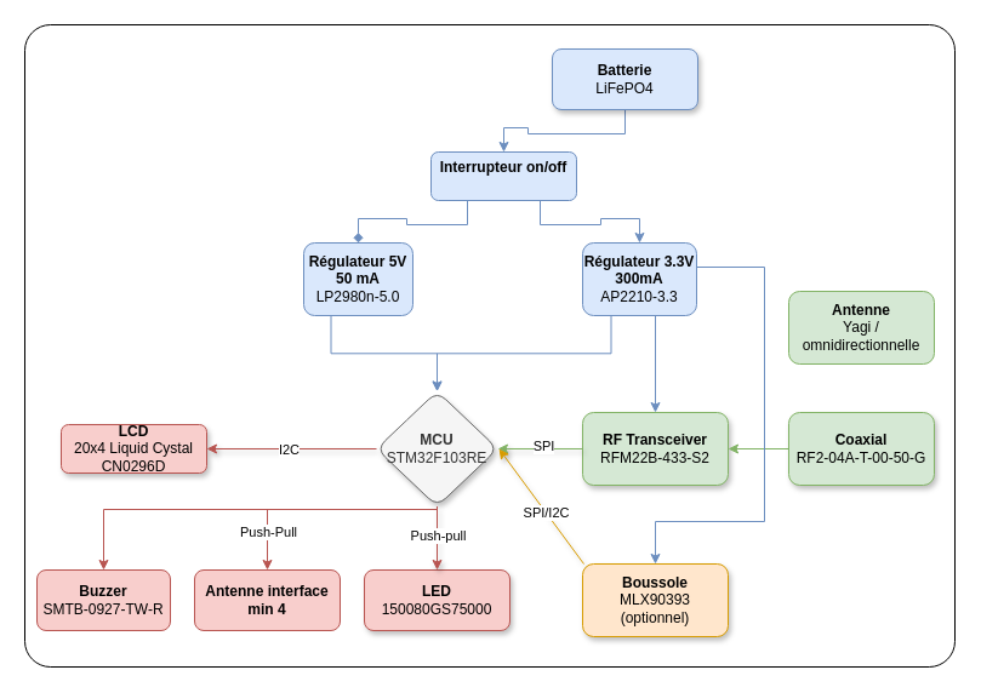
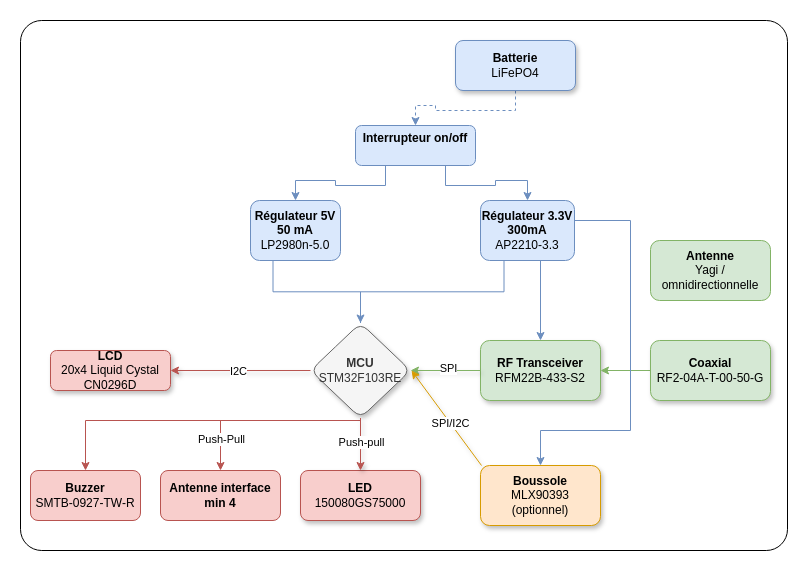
  <mxCell id="0" />
  <mxCell id="1" parent="0" />
  <mxCell id="2" value="" style="rounded=1;whiteSpace=wrap;html=1;imageWidth=24;arcSize=4;" parent="1" vertex="1"><mxGeometry x="20" y="20" width="767" height="530" as="geometry" /></mxCell>
  <mxCell id="3" style="edgeStyle=orthogonalEdgeStyle;rounded=0;orthogonalLoop=1;jettySize=auto;html=1;exitX=0.5;exitY=1;exitDx=0;exitDy=0;fillColor=#f8cecc;strokeColor=#b85450;" parent="1" source="6" target="30" edge="1"><mxGeometry relative="1" as="geometry"><Array as="points"><mxPoint x="360" y="420" /><mxPoint x="220" y="420" /></Array></mxGeometry></mxCell>
  <mxCell id="4" value="Push-Pull" style="edgeLabel;html=1;align=center;verticalAlign=middle;resizable=0;points=[];" parent="3" vertex="1" connectable="0"><mxGeometry x="0.675" relative="1" as="geometry"><mxPoint as="offset" /></mxGeometry></mxCell>
  <mxCell id="5" style="edgeStyle=orthogonalEdgeStyle;rounded=0;orthogonalLoop=1;jettySize=auto;html=1;exitX=0.5;exitY=1;exitDx=0;exitDy=0;entryX=0.5;entryY=0;entryDx=0;entryDy=0;fillColor=#f8cecc;strokeColor=#b85450;" parent="1" source="6" target="34" edge="1"><mxGeometry relative="1" as="geometry"><Array as="points"><mxPoint x="360" y="420" /><mxPoint x="85" y="420" /></Array></mxGeometry></mxCell>
  <mxCell id="6" value="&lt;b&gt;MCU&lt;/b&gt;&lt;br&gt;&lt;div&gt;STM32F103RE&lt;/div&gt;" style="rhombus;whiteSpace=wrap;html=1;rounded=1;shadow=1;fillColor=#f5f5f5;fontColor=#333333;strokeColor=#666666;" parent="1" vertex="1"><mxGeometry x="310" y="322.5" width="100" height="95" as="geometry" /></mxCell>
  <mxCell id="7" value="&lt;div&gt;&lt;b&gt;RF Transceiver&lt;/b&gt;&lt;/div&gt;RFM22B-433-S2" style="rounded=1;whiteSpace=wrap;html=1;fillColor=#d5e8d4;strokeColor=#82b366;shadow=1;" parent="1" vertex="1"><mxGeometry x="480" y="340" width="120" height="60" as="geometry" /></mxCell>
  <mxCell id="8" style="edgeStyle=orthogonalEdgeStyle;rounded=0;orthogonalLoop=1;jettySize=auto;html=1;exitX=0;exitY=0.5;exitDx=0;exitDy=0;entryX=1;entryY=0.5;entryDx=0;entryDy=0;fillColor=#d5e8d4;strokeColor=#82b366;" parent="1" source="9" target="7" edge="1"><mxGeometry relative="1" as="geometry" /></mxCell>
  <mxCell id="9" value="&lt;b&gt;Coaxial&lt;/b&gt;&lt;div&gt;RF2-04A-T-00-50-G&lt;br&gt;&lt;/div&gt;" style="rounded=1;whiteSpace=wrap;html=1;fillColor=#d5e8d4;strokeColor=#82b366;shadow=1;" parent="1" vertex="1"><mxGeometry x="650" y="340" width="120" height="60" as="geometry" /></mxCell>
  <mxCell id="10" value="&lt;b&gt;LCD&lt;/b&gt;&lt;div&gt;20x4 Liquid Cystal&lt;/div&gt;&lt;div&gt;CN0296D&lt;/div&gt;" style="rounded=1;whiteSpace=wrap;html=1;fillColor=#f8cecc;strokeColor=#b85450;shadow=1;" parent="1" vertex="1"><mxGeometry x="50" y="350" width="120" height="40" as="geometry" /></mxCell>
  <mxCell id="11" style="edgeStyle=orthogonalEdgeStyle;rounded=0;orthogonalLoop=1;jettySize=auto;html=1;exitX=0.5;exitY=1;exitDx=0;exitDy=0;" parent="1" source="10" target="10" edge="1"><mxGeometry relative="1" as="geometry" /></mxCell>
  <mxCell id="12" value="" style="endArrow=classic;html=1;rounded=0;entryX=1;entryY=0.5;entryDx=0;entryDy=0;exitX=0;exitY=0.5;exitDx=0;exitDy=0;fillColor=#f8cecc;strokeColor=#b85450;shadow=1;" parent="1" source="6" target="10" edge="1"><mxGeometry width="50" height="50" relative="1" as="geometry"><mxPoint x="350" y="420" as="sourcePoint" /><mxPoint x="400" y="370" as="targetPoint" /></mxGeometry></mxCell>
  <mxCell id="13" value="I2C" style="edgeLabel;html=1;align=center;verticalAlign=middle;resizable=0;points=[];" parent="12" vertex="1" connectable="0"><mxGeometry x="0.046" relative="1" as="geometry"><mxPoint as="offset" /></mxGeometry></mxCell>
- <mxCell id="14" style="edgeStyle=orthogonalEdgeStyle;rounded=0;orthogonalLoop=1;jettySize=auto;html=1;exitX=0.5;exitY=1;exitDx=0;exitDy=0;fillColor=#dae8fc;strokeColor=#6c8ebf;" parent="1" source="15" target="33" edge="1"><mxGeometry relative="1" as="geometry" /></mxCell>
+ <mxCell id="14" style="edgeStyle=orthogonalEdgeStyle;rounded=0;orthogonalLoop=1;jettySize=auto;html=1;exitX=0.5;exitY=1;exitDx=0;exitDy=0;fillColor=#dae8fc;strokeColor=#6c8ebf;dashed=1;" parent="1" source="15" target="33" edge="1"><mxGeometry relative="1" as="geometry" /></mxCell>
  <mxCell id="15" value="&lt;b&gt;Batterie&lt;/b&gt;&lt;div&gt;LiFePO4&lt;/div&gt;" style="rounded=1;whiteSpace=wrap;html=1;fillColor=#dae8fc;strokeColor=#6c8ebf;shadow=1;" parent="1" vertex="1"><mxGeometry x="455" y="40" width="120" height="50" as="geometry" /></mxCell>
  <mxCell id="16" value="&lt;b&gt;LED&lt;/b&gt;&lt;div&gt;150080GS75000&lt;br&gt;&lt;/div&gt;" style="rounded=1;whiteSpace=wrap;html=1;fillColor=#f8cecc;strokeColor=#b85450;shadow=1;" parent="1" vertex="1"><mxGeometry x="300" y="470" width="120" height="50" as="geometry" /></mxCell>
  <mxCell id="17" value="" style="endArrow=classic;html=1;rounded=0;entryX=0.5;entryY=0;entryDx=0;entryDy=0;exitX=0.5;exitY=1;exitDx=0;exitDy=0;fillColor=#f8cecc;strokeColor=#b85450;shadow=1;" parent="1" source="6" target="16" edge="1"><mxGeometry width="50" height="50" relative="1" as="geometry"><mxPoint x="350" y="420" as="sourcePoint" /><mxPoint x="400" y="370" as="targetPoint" /></mxGeometry></mxCell>
  <mxCell id="18" value="Push-pull" style="edgeLabel;html=1;align=center;verticalAlign=middle;resizable=0;points=[];" parent="17" vertex="1" connectable="0"><mxGeometry x="-0.103" relative="1" as="geometry"><mxPoint as="offset" /></mxGeometry></mxCell>
  <mxCell id="19" value="&lt;b&gt;Boussole&lt;/b&gt;&lt;div&gt;MLX90393&lt;br&gt;&lt;/div&gt;&lt;div&gt;(optionnel)&lt;/div&gt;" style="rounded=1;whiteSpace=wrap;html=1;fillColor=#ffe6cc;strokeColor=#d79b00;shadow=1;" parent="1" vertex="1"><mxGeometry x="480" y="465" width="120" height="60" as="geometry" /></mxCell>
  <mxCell id="20" value="" style="endArrow=classic;html=1;rounded=0;entryX=1;entryY=0.5;entryDx=0;entryDy=0;exitX=0;exitY=0.5;exitDx=0;exitDy=0;fillColor=#d5e8d4;strokeColor=#82b366;shadow=1;" parent="1" source="7" target="6" edge="1"><mxGeometry width="50" height="50" relative="1" as="geometry"><mxPoint x="230" y="340" as="sourcePoint" /><mxPoint x="280" y="290" as="targetPoint" /></mxGeometry></mxCell>
  <mxCell id="21" value="SPI" style="edgeLabel;html=1;align=center;verticalAlign=middle;resizable=0;points=[];" parent="20" vertex="1" connectable="0"><mxGeometry x="-0.051" y="-3" relative="1" as="geometry"><mxPoint as="offset" /></mxGeometry></mxCell>
  <mxCell id="22" value="" style="endArrow=classic;html=1;rounded=0;exitX=0;exitY=0;exitDx=0;exitDy=0;entryX=1;entryY=0.5;entryDx=0;entryDy=0;fillColor=#ffe6cc;strokeColor=#d79b00;shadow=1;" parent="1" edge="1"><mxGeometry width="50" height="50" relative="1" as="geometry"><mxPoint x="481" y="465" as="sourcePoint" /><mxPoint x="411" y="370" as="targetPoint" /></mxGeometry></mxCell>
  <mxCell id="23" value="SPI/I2C" style="edgeLabel;html=1;align=center;verticalAlign=middle;resizable=0;points=[];" parent="22" vertex="1" connectable="0"><mxGeometry x="-0.105" relative="1" as="geometry"><mxPoint as="offset" /></mxGeometry></mxCell>
- <mxCell id="24" style="edgeStyle=orthogonalEdgeStyle;rounded=0;orthogonalLoop=1;jettySize=auto;html=1;exitX=0.25;exitY=1;exitDx=0;exitDy=0;entryX=0.5;entryY=0;entryDx=0;entryDy=0;fillColor=#dae8fc;strokeColor=#6c8ebf;" parent="1" source="27" target="6" edge="1"><mxGeometry relative="1" as="geometry" /></mxCell>
+ <mxCell id="24" style="edgeStyle=orthogonalEdgeStyle;rounded=0;orthogonalLoop=1;jettySize=auto;html=1;exitX=0.25;exitY=1;exitDx=0;exitDy=0;entryX=0.5;entryY=0;entryDx=0;entryDy=0;fillColor=#dae8fc;strokeColor=#6c8ebf;endArrow=none;" parent="1" source="27" target="6" edge="1"><mxGeometry relative="1" as="geometry" /></mxCell>
  <mxCell id="25" style="edgeStyle=orthogonalEdgeStyle;rounded=0;orthogonalLoop=1;jettySize=auto;html=1;exitX=0.5;exitY=1;exitDx=0;exitDy=0;fillColor=#dae8fc;strokeColor=#6c8ebf;" parent="1" source="27" target="7" edge="1"><mxGeometry relative="1" as="geometry"><Array as="points"><mxPoint x="540" y="250" /></Array></mxGeometry></mxCell>
  <mxCell id="26" style="edgeStyle=orthogonalEdgeStyle;rounded=0;orthogonalLoop=1;jettySize=auto;html=1;exitX=1;exitY=0.5;exitDx=0;exitDy=0;fillColor=#dae8fc;strokeColor=#6c8ebf;" parent="1" source="27" target="19" edge="1"><mxGeometry relative="1" as="geometry"><Array as="points"><mxPoint x="630" y="220" /><mxPoint x="630" y="430" /><mxPoint x="540" y="430" /></Array></mxGeometry></mxCell>
  <mxCell id="27" value="&lt;b&gt;Régulateur 3.3V&lt;/b&gt;&lt;div&gt;&lt;b&gt;300mA&lt;/b&gt;&lt;/div&gt;&lt;div&gt;AP2210-3.3&lt;/div&gt;" style="rounded=1;whiteSpace=wrap;html=1;fillColor=#dae8fc;strokeColor=#6c8ebf;" parent="1" vertex="1"><mxGeometry x="480" y="200" width="94" height="60" as="geometry" /></mxCell>
  <mxCell id="28" style="edgeStyle=orthogonalEdgeStyle;rounded=0;orthogonalLoop=1;jettySize=auto;html=1;exitX=0.25;exitY=1;exitDx=0;exitDy=0;fillColor=#dae8fc;strokeColor=#6c8ebf;" parent="1" source="29" target="6" edge="1"><mxGeometry relative="1" as="geometry" /></mxCell>
  <mxCell id="29" value="&lt;b&gt;Régulateur 5V&lt;/b&gt;&lt;div&gt;&lt;b&gt;50 mA&lt;/b&gt;&lt;/div&gt;&lt;div&gt;LP2980n-5.0&lt;/div&gt;" style="rounded=1;whiteSpace=wrap;html=1;fillColor=#dae8fc;strokeColor=#6c8ebf;" parent="1" vertex="1"><mxGeometry x="250" y="200" width="90" height="60" as="geometry" /></mxCell>
  <mxCell id="30" value="&lt;b&gt;Antenne interface&lt;/b&gt;&lt;div&gt;&lt;b&gt;min 4&lt;/b&gt;&lt;/div&gt;" style="rounded=1;whiteSpace=wrap;html=1;fillColor=#f8cecc;strokeColor=#b85450;" parent="1" vertex="1"><mxGeometry x="160" y="470" width="120" height="50" as="geometry" /></mxCell>
- <mxCell id="31" style="edgeStyle=orthogonalEdgeStyle;rounded=0;orthogonalLoop=1;jettySize=auto;html=1;exitX=0.25;exitY=1;exitDx=0;exitDy=0;fillColor=#dae8fc;strokeColor=#6c8ebf;endArrow=diamond;" parent="1" source="33" target="29" edge="1"><mxGeometry relative="1" as="geometry" /></mxCell>
+ <mxCell id="31" style="edgeStyle=orthogonalEdgeStyle;rounded=0;orthogonalLoop=1;jettySize=auto;html=1;exitX=0.25;exitY=1;exitDx=0;exitDy=0;fillColor=#dae8fc;strokeColor=#6c8ebf;" parent="1" source="33" target="29" edge="1"><mxGeometry relative="1" as="geometry" /></mxCell>
  <mxCell id="32" style="edgeStyle=orthogonalEdgeStyle;rounded=0;orthogonalLoop=1;jettySize=auto;html=1;exitX=0.75;exitY=1;exitDx=0;exitDy=0;fillColor=#dae8fc;strokeColor=#6c8ebf;" parent="1" source="33" target="27" edge="1"><mxGeometry relative="1" as="geometry" /></mxCell>
  <mxCell id="33" value="&lt;b&gt;Interrupteur on/off&lt;/b&gt;&lt;div&gt;&lt;b&gt;&lt;br&gt;&lt;/b&gt;&lt;/div&gt;" style="rounded=1;whiteSpace=wrap;html=1;fillColor=#dae8fc;strokeColor=#6c8ebf;" parent="1" vertex="1"><mxGeometry x="355" y="125" width="120" height="40" as="geometry" /></mxCell>
  <mxCell id="34" value="&lt;b&gt;Buzzer&lt;/b&gt;&lt;div&gt;SMTB-0927-TW-R&lt;/div&gt;" style="rounded=1;whiteSpace=wrap;html=1;fillColor=#f8cecc;strokeColor=#b85450;" parent="1" vertex="1"><mxGeometry x="30" y="470" width="110" height="50" as="geometry" /></mxCell>
  <mxCell id="35" value="&lt;b&gt;Antenne&lt;/b&gt;&lt;div&gt;Yagi / omnidirectionnelle&lt;/div&gt;" style="rounded=1;whiteSpace=wrap;html=1;fillColor=#d5e8d4;strokeColor=#82b366;" parent="1" vertex="1"><mxGeometry x="650" y="240" width="120" height="60" as="geometry" /></mxCell>
